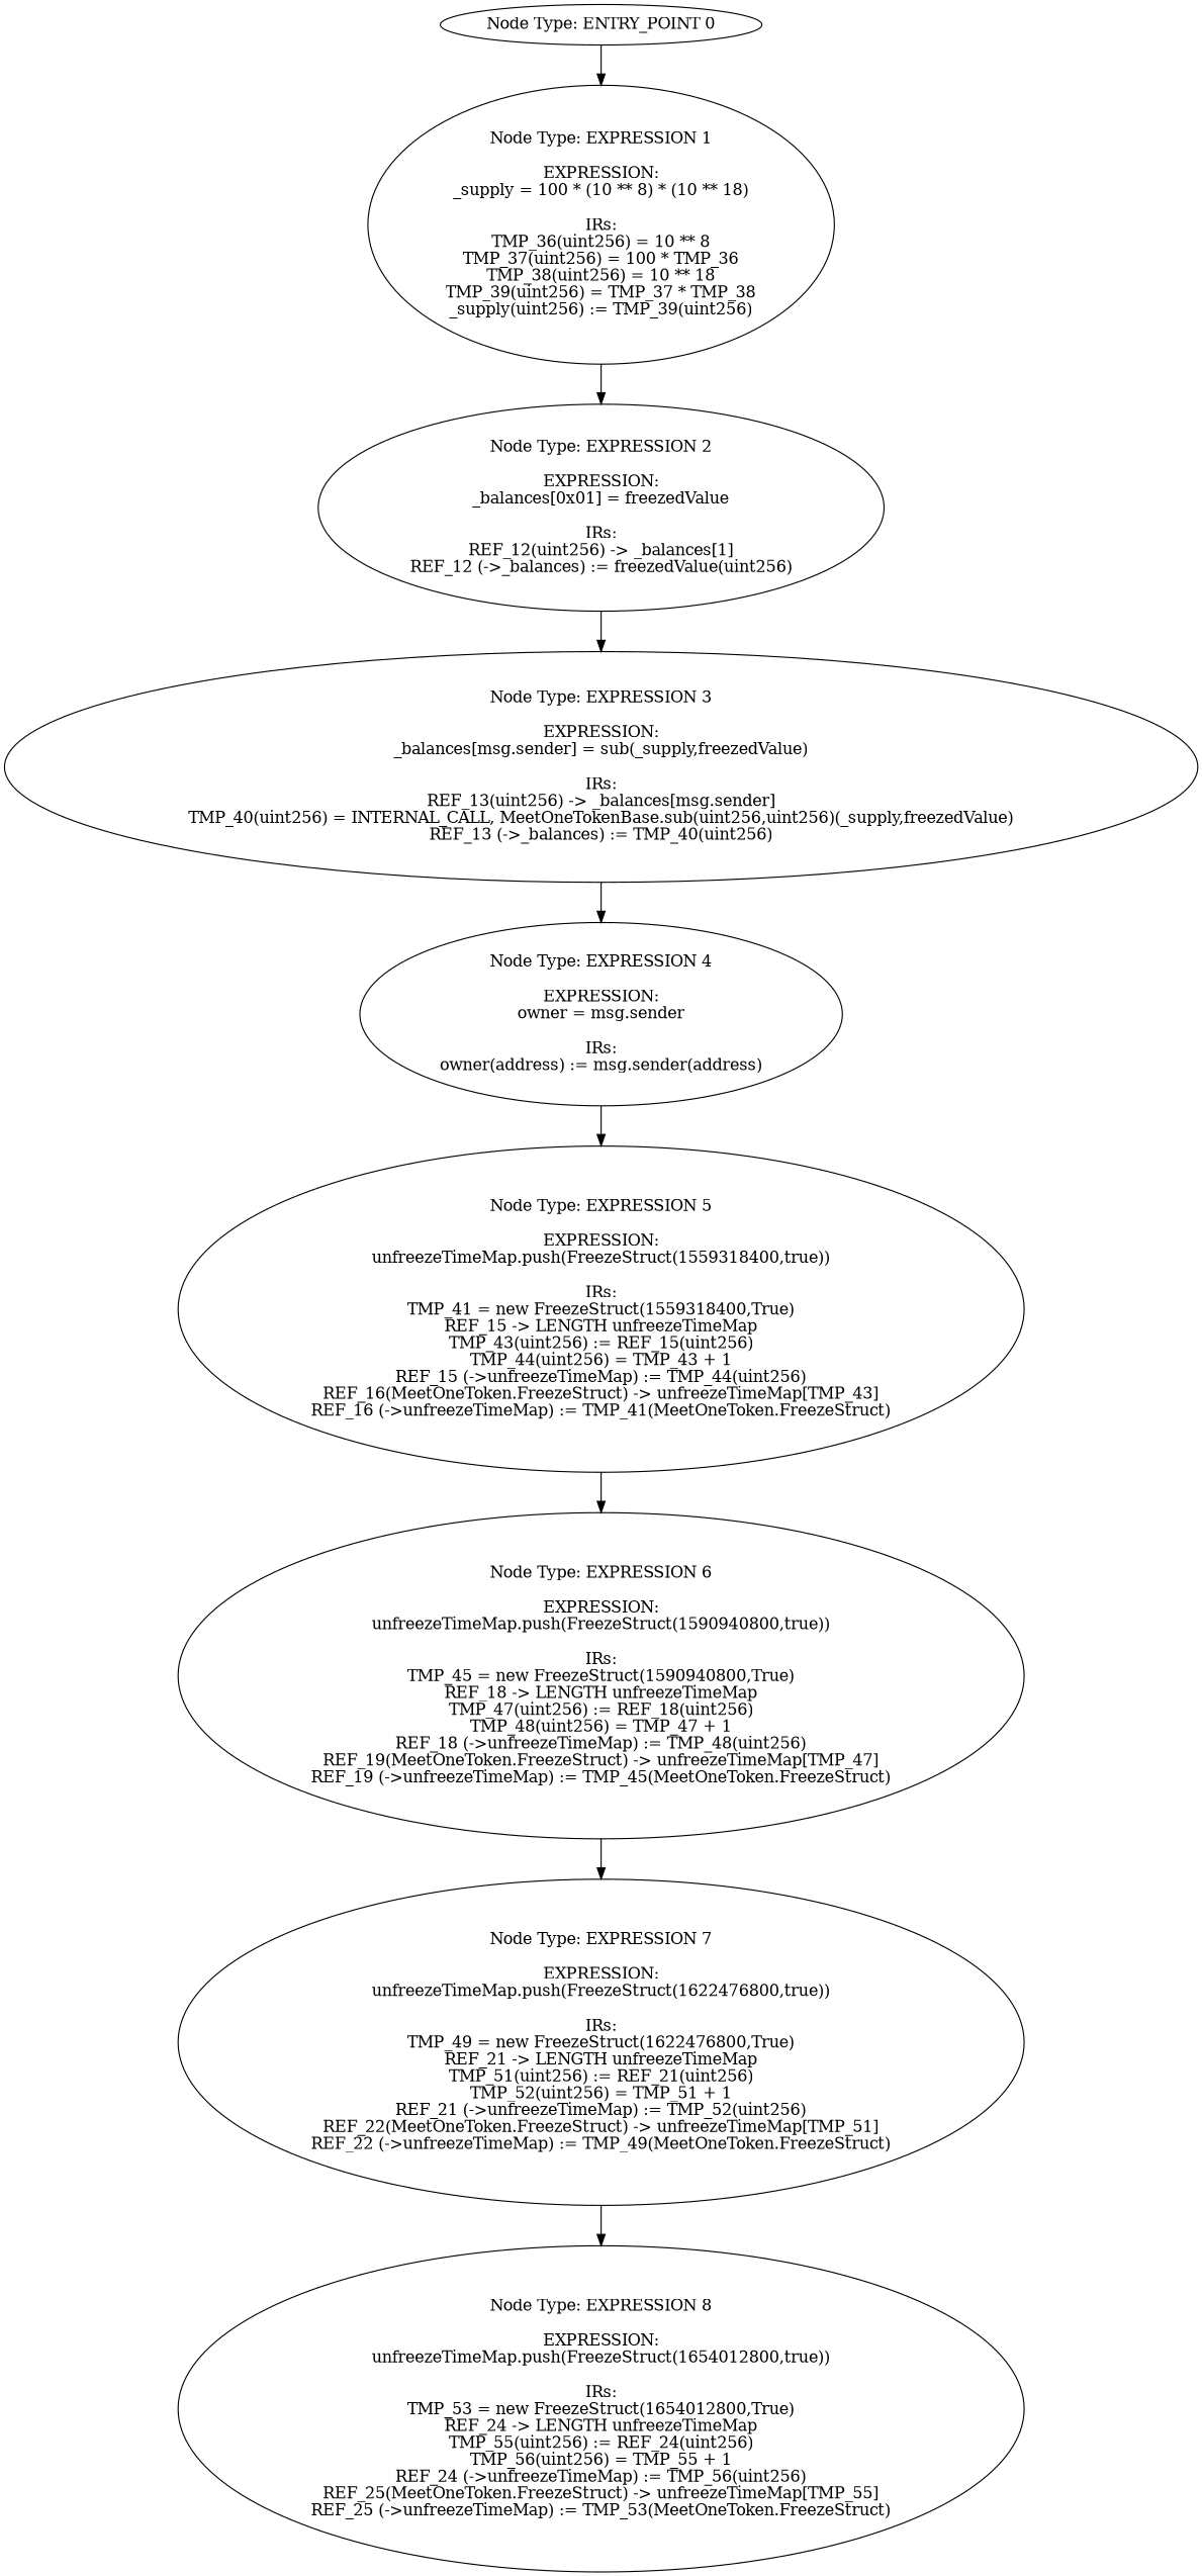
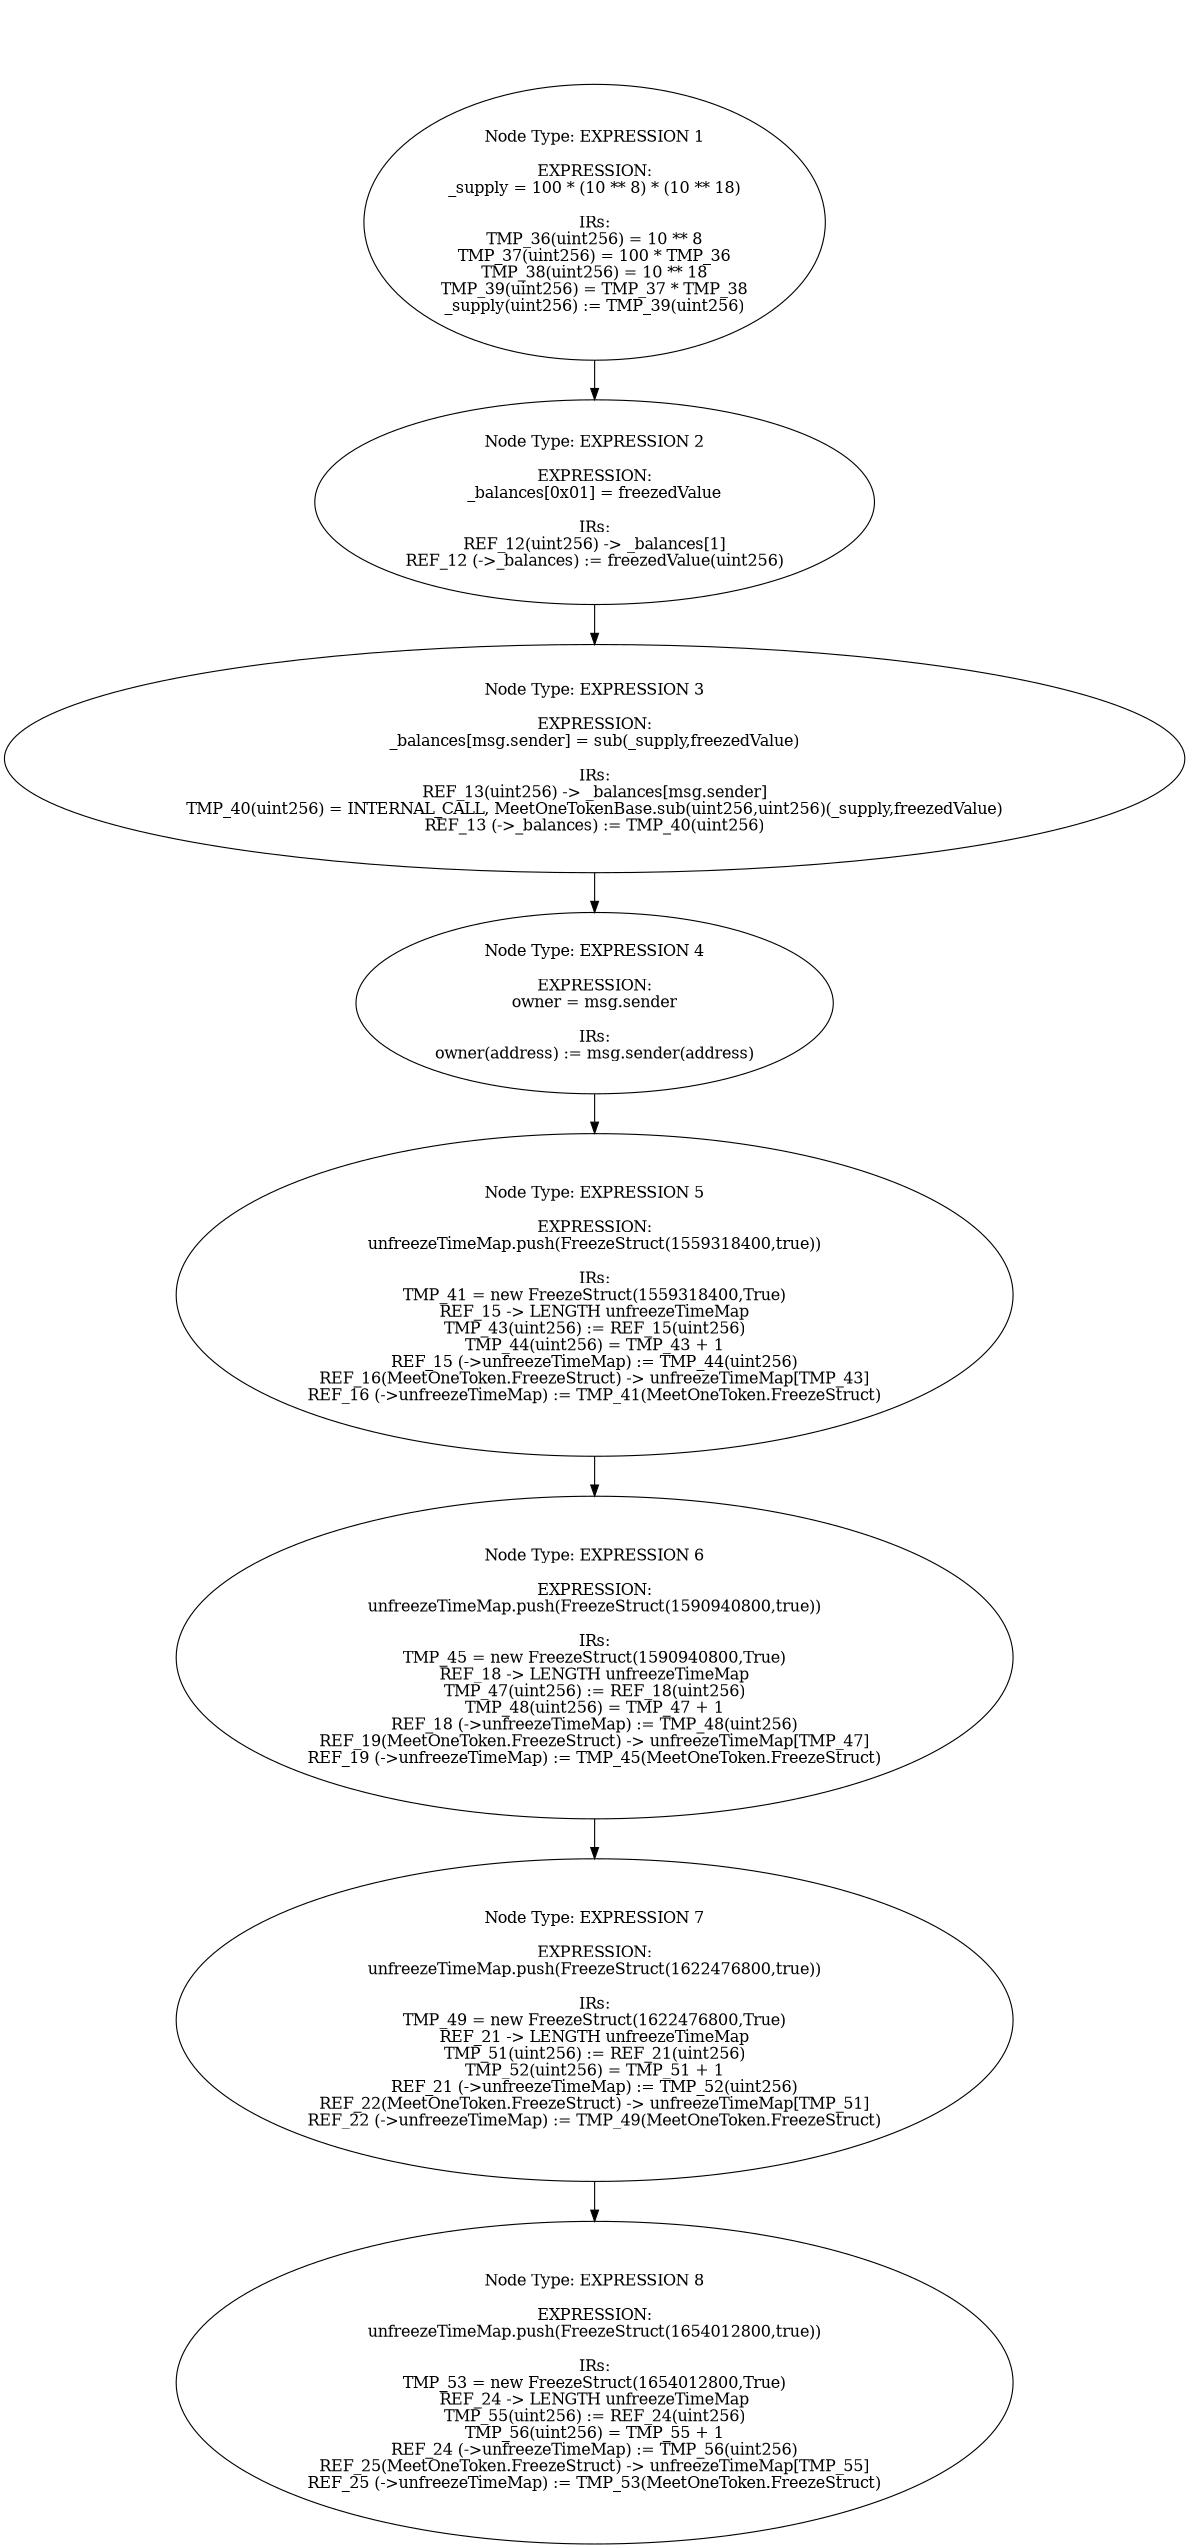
  digraph {
-   n1 [label="Node Type: ENTRY_POINT 0\n"]
    n2 [label="Node Type: EXPRESSION 1\n\nEXPRESSION:\n_supply = 100 * (10 ** 8) * (10 ** 18)\n\nIRs:\nTMP_36(uint256) = 10 ** 8\nTMP_37(uint256) = 100 * TMP_36\nTMP_38(uint256) = 10 ** 18\nTMP_39(uint256) = TMP_37 * TMP_38\n_supply(uint256) := TMP_39(uint256)"]
    n3 [label="Node Type: EXPRESSION 2\n\nEXPRESSION:\n_balances[0x01] = freezedValue\n\nIRs:\nREF_12(uint256) -> _balances[1]\nREF_12 (->_balances) := freezedValue(uint256)"]
    n4 [label="Node Type: EXPRESSION 3\n\nEXPRESSION:\n_balances[msg.sender] = sub(_supply,freezedValue)\n\nIRs:\nREF_13(uint256) -> _balances[msg.sender]\nTMP_40(uint256) = INTERNAL_CALL, MeetOneTokenBase.sub(uint256,uint256)(_supply,freezedValue)\nREF_13 (->_balances) := TMP_40(uint256)"]
    n5 [label="Node Type: EXPRESSION 4\n\nEXPRESSION:\nowner = msg.sender\n\nIRs:\nowner(address) := msg.sender(address)"]
    n6 [label="Node Type: EXPRESSION 5\n\nEXPRESSION:\nunfreezeTimeMap.push(FreezeStruct(1559318400,true))\n\nIRs:\nTMP_41 = new FreezeStruct(1559318400,True)\nREF_15 -> LENGTH unfreezeTimeMap\nTMP_43(uint256) := REF_15(uint256)\nTMP_44(uint256) = TMP_43 + 1\nREF_15 (->unfreezeTimeMap) := TMP_44(uint256)\nREF_16(MeetOneToken.FreezeStruct) -> unfreezeTimeMap[TMP_43]\nREF_16 (->unfreezeTimeMap) := TMP_41(MeetOneToken.FreezeStruct)"]
    n7 [label="Node Type: EXPRESSION 6\n\nEXPRESSION:\nunfreezeTimeMap.push(FreezeStruct(1590940800,true))\n\nIRs:\nTMP_45 = new FreezeStruct(1590940800,True)\nREF_18 -> LENGTH unfreezeTimeMap\nTMP_47(uint256) := REF_18(uint256)\nTMP_48(uint256) = TMP_47 + 1\nREF_18 (->unfreezeTimeMap) := TMP_48(uint256)\nREF_19(MeetOneToken.FreezeStruct) -> unfreezeTimeMap[TMP_47]\nREF_19 (->unfreezeTimeMap) := TMP_45(MeetOneToken.FreezeStruct)"]
    n8 [label="Node Type: EXPRESSION 7\n\nEXPRESSION:\nunfreezeTimeMap.push(FreezeStruct(1622476800,true))\n\nIRs:\nTMP_49 = new FreezeStruct(1622476800,True)\nREF_21 -> LENGTH unfreezeTimeMap\nTMP_51(uint256) := REF_21(uint256)\nTMP_52(uint256) = TMP_51 + 1\nREF_21 (->unfreezeTimeMap) := TMP_52(uint256)\nREF_22(MeetOneToken.FreezeStruct) -> unfreezeTimeMap[TMP_51]\nREF_22 (->unfreezeTimeMap) := TMP_49(MeetOneToken.FreezeStruct)"]
    n9 [label="Node Type: EXPRESSION 8\n\nEXPRESSION:\nunfreezeTimeMap.push(FreezeStruct(1654012800,true))\n\nIRs:\nTMP_53 = new FreezeStruct(1654012800,True)\nREF_24 -> LENGTH unfreezeTimeMap\nTMP_55(uint256) := REF_24(uint256)\nTMP_56(uint256) = TMP_55 + 1\nREF_24 (->unfreezeTimeMap) := TMP_56(uint256)\nREF_25(MeetOneToken.FreezeStruct) -> unfreezeTimeMap[TMP_55]\nREF_25 (->unfreezeTimeMap) := TMP_53(MeetOneToken.FreezeStruct)"]
-   n1 -> n2
    n2 -> n3
    n3 -> n4
    n4 -> n5
    n5 -> n6
    n6 -> n7
    n7 -> n8
    n8 -> n9
  }
